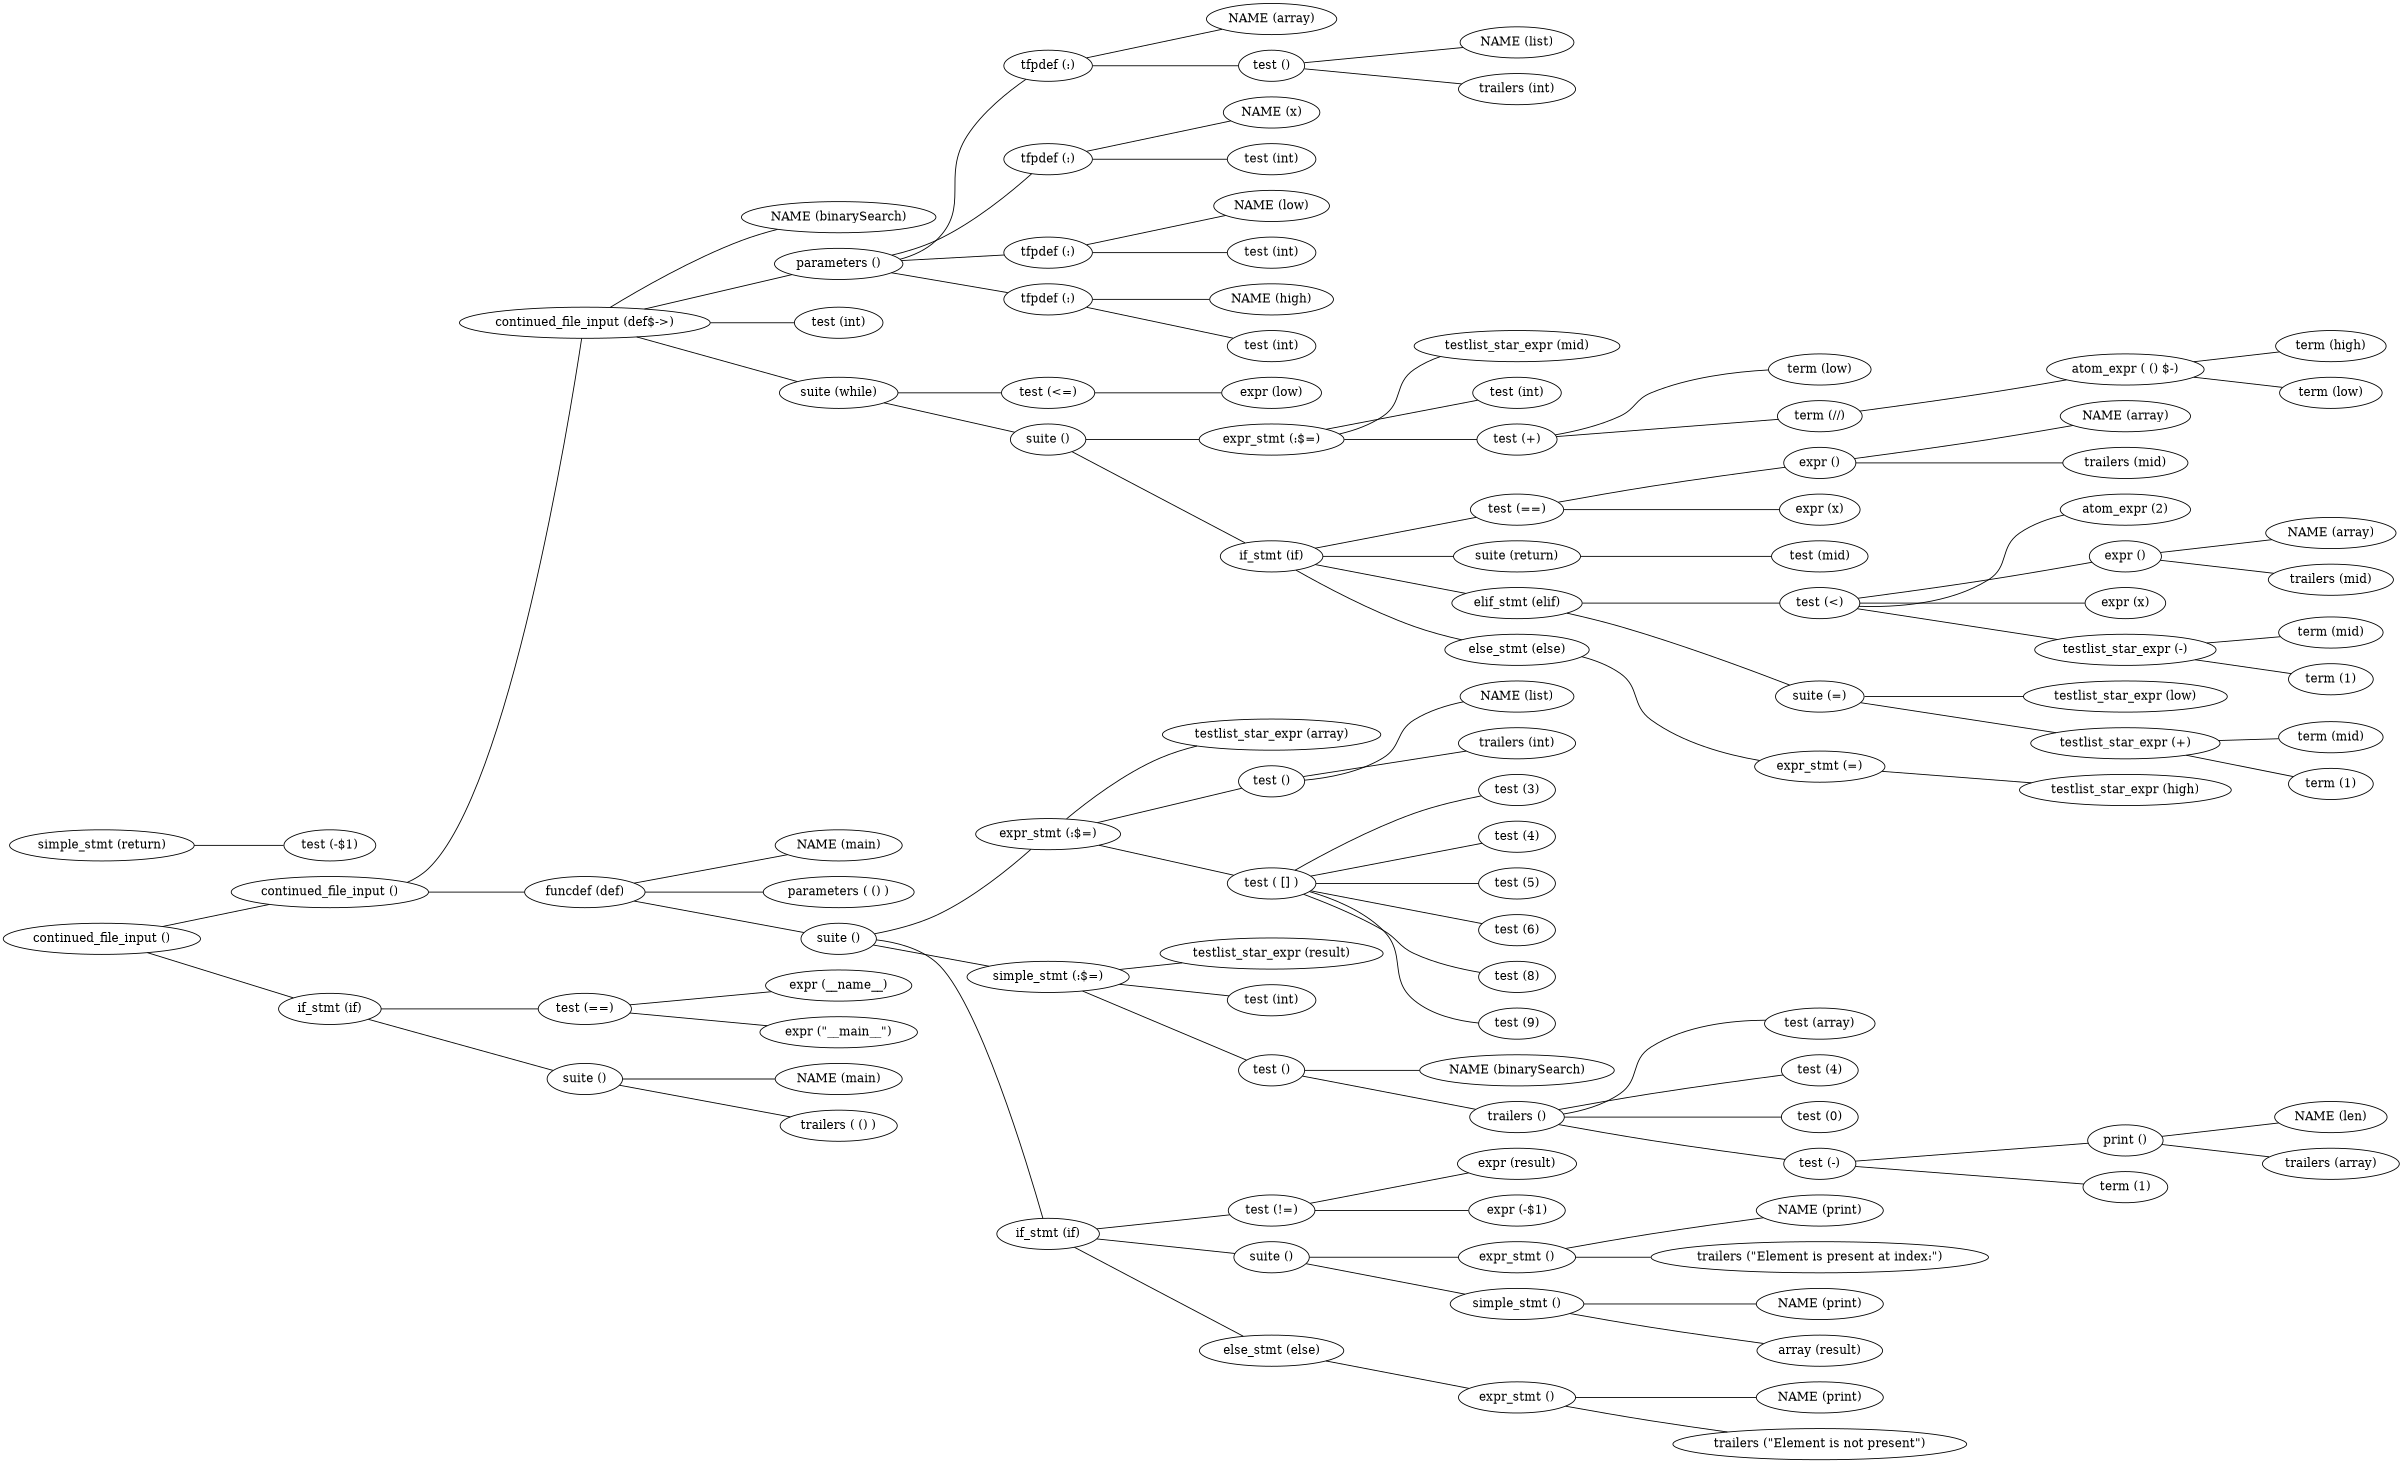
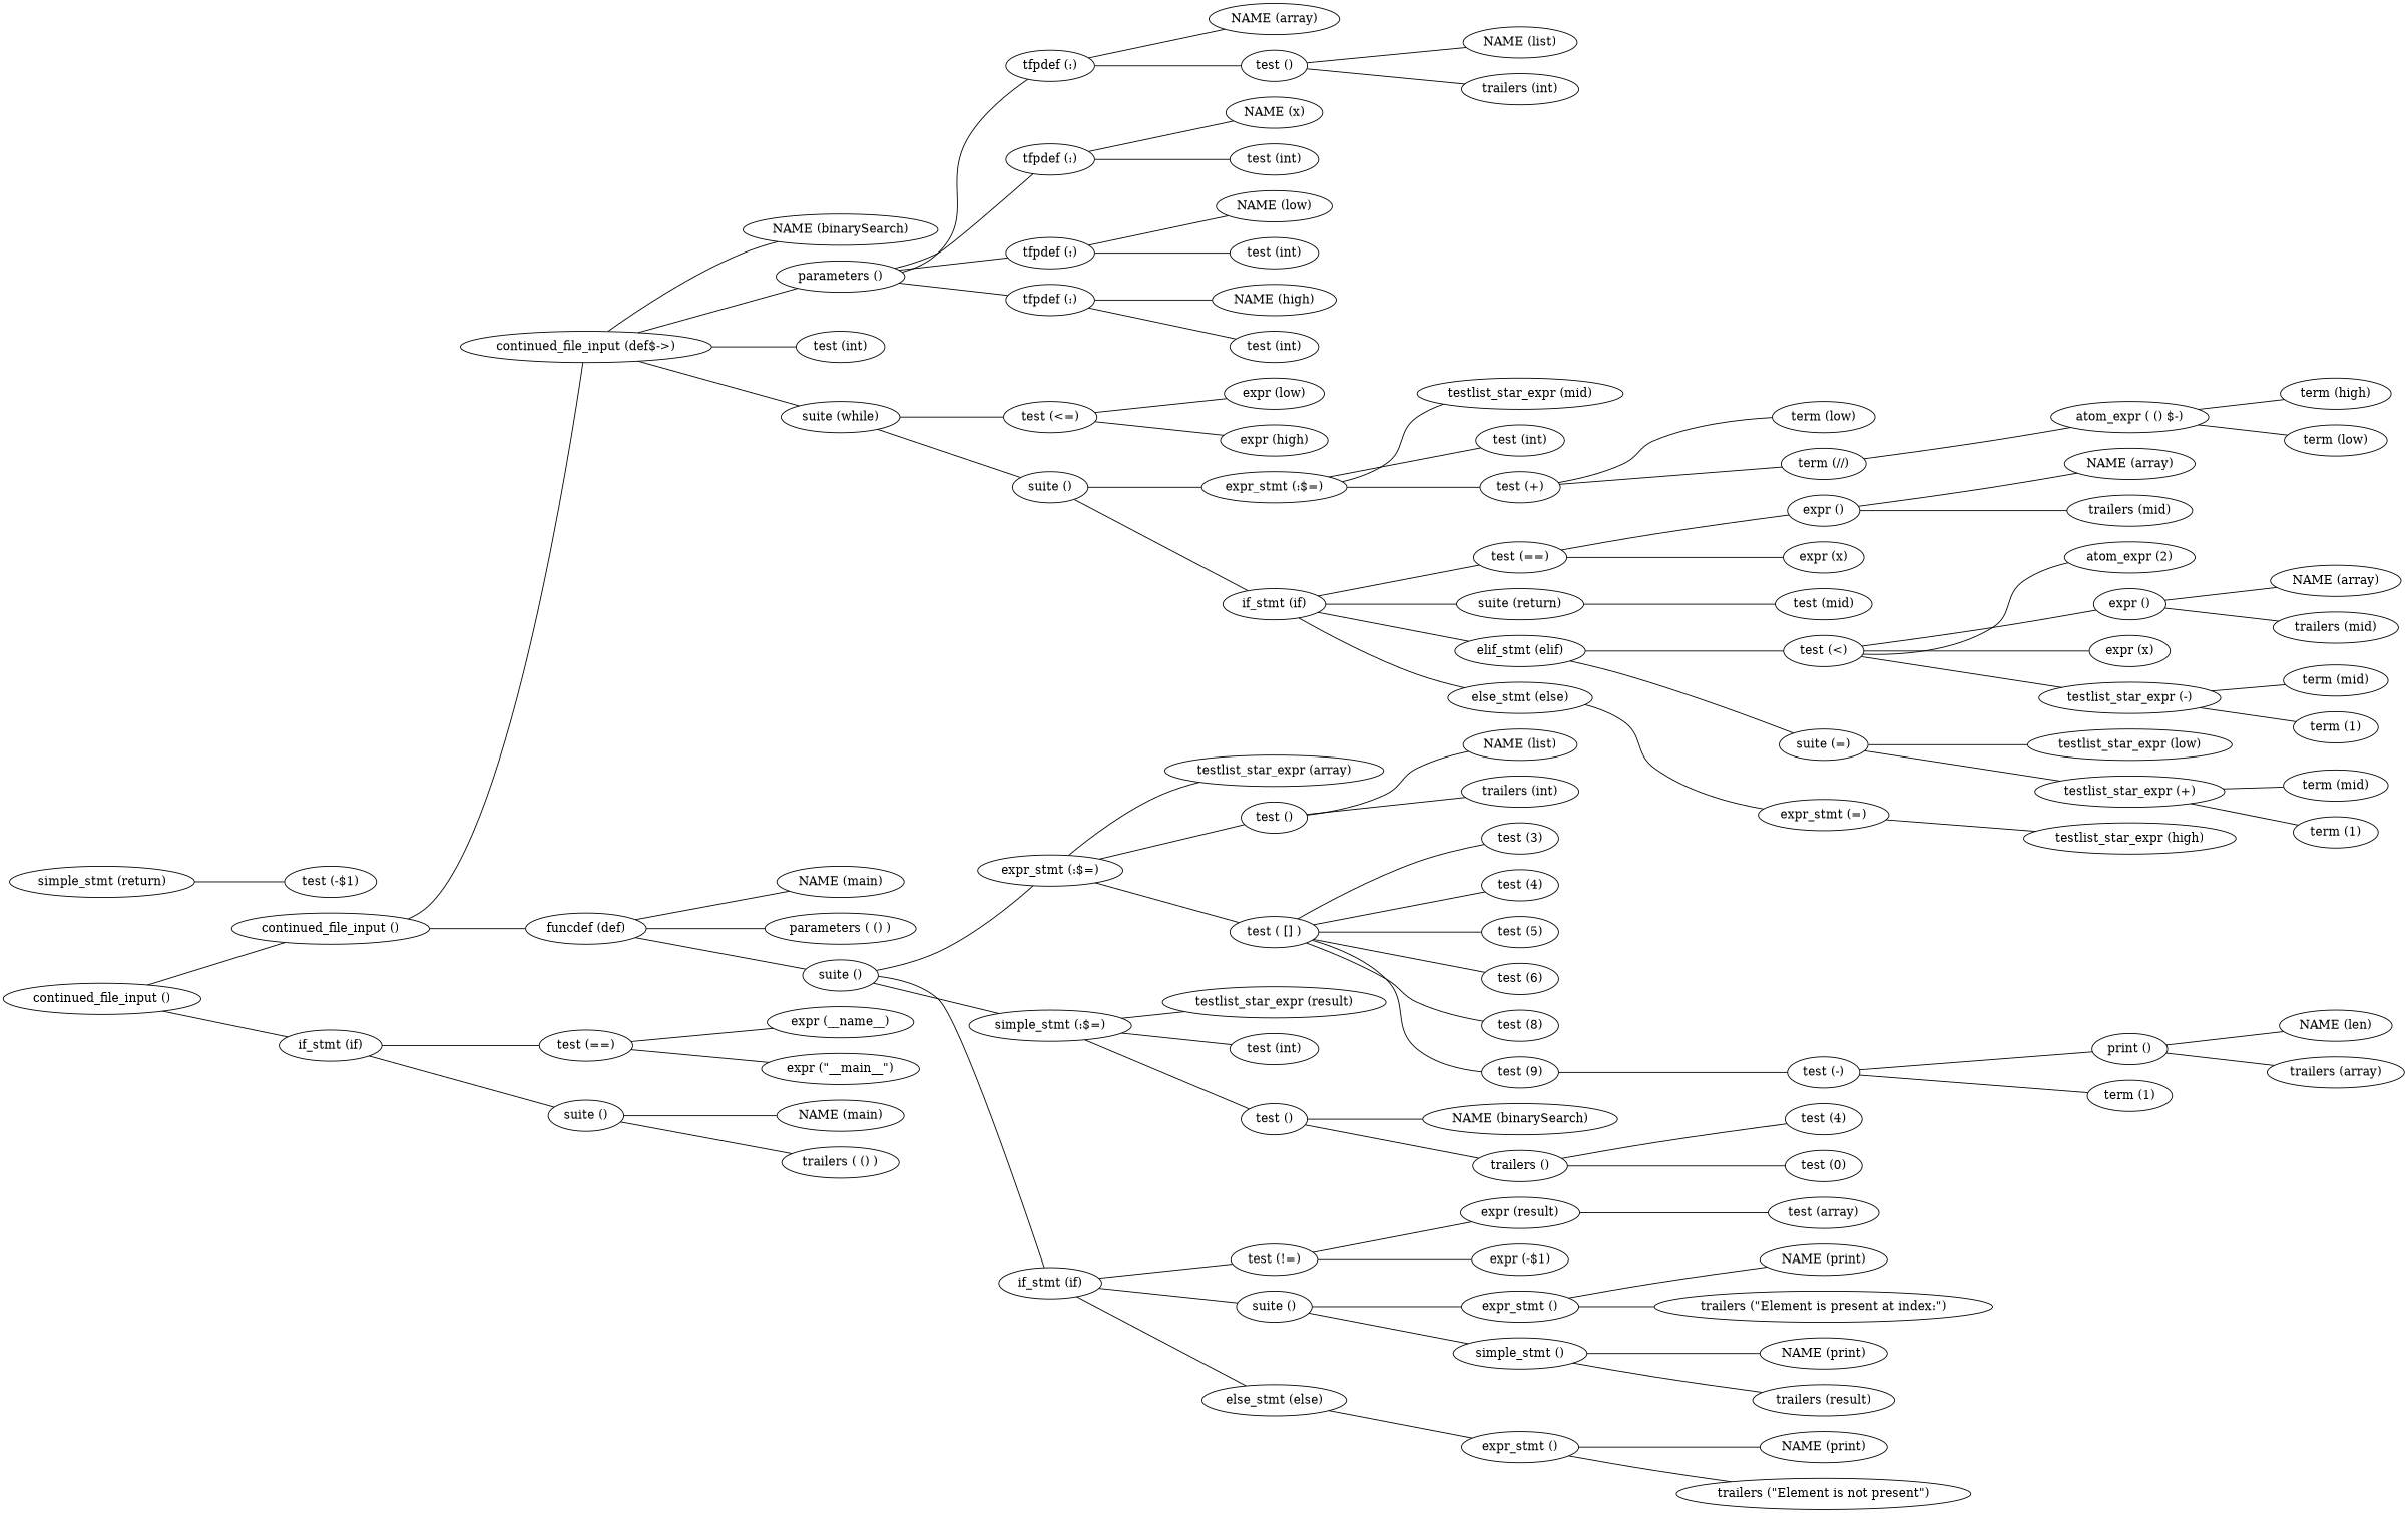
  graph {
    rankdir=LR
    n1 [label="continued_file_input ()"]
    n2 [label="continued_file_input ()"]
    n3 [label="if_stmt (if)"]
    n4 [label="continued_file_input (def$->)"]
    n5 [label="funcdef (def)"]
    n6 [label="test (==)"]
    n7 [label="suite ()"]
    n8 [label="NAME (binarySearch)"]
    n9 [label="parameters ()"]
    n10 [label="test (int)"]
    n11 [label="suite (while)"]
    n12 [label="NAME (main)"]
    n13 [label="parameters ( () )"]
    n14 [label="suite ()"]
    n15 [label="tfpdef (:)"]
    n16 [label="tfpdef (:)"]
    n17 [label="tfpdef (:)"]
    n18 [label="tfpdef (:)"]
    n19 [label="test (<=)"]
    n20 [label="suite ()"]
    n21 [label="NAME (array)"]
    n22 [label="test ()"]
    n23 [label="NAME (x)"]
    n24 [label="test (int)"]
    n25 [label="NAME (low)"]
    n26 [label="test (int)"]
    n27 [label="NAME (high)"]
    n28 [label="test (int)"]
    n29 [label="NAME (list)"]
    n30 [label="trailers (int)"]
    n31 [label="expr (low)"]
+   n32 [label="expr (high)"]
    n33 [label="expr_stmt (:$=)"]
    n34 [label="if_stmt (if)"]
    n35 [label="simple_stmt (return)"]
    n36 [label="test (-$1)"]
    n37 [label="testlist_star_expr (mid)"]
    n38 [label="test (int)"]
    n39 [label="test (+)"]
    n40 [label="test (==)"]
    n41 [label="suite (return)"]
    n42 [label="elif_stmt (elif)"]
    n43 [label="else_stmt (else)"]
    n44 [label="term (low)"]
    n45 [label="term (//)"]
    n46 [label="atom_expr ( () $-)"]
    n47 [label="term (high)"]
    n48 [label="term (low)"]
    n49 [label="atom_expr (2)"]
    n50 [label="expr ()"]
    n51 [label="expr (x)"]
    n52 [label="test (mid)"]
    n53 [label="test (<)"]
    n54 [label="suite (=)"]
    n55 [label="expr_stmt (=)"]
    n56 [label="NAME (array)"]
    n57 [label="trailers (mid)"]
    n58 [label="expr ()"]
    n59 [label="expr (x)"]
    n60 [label="testlist_star_expr (-)"]
    n61 [label="testlist_star_expr (low)"]
    n62 [label="testlist_star_expr (+)"]
    n63 [label="NAME (array)"]
    n64 [label="trailers (mid)"]
    n65 [label="term (mid)"]
    n66 [label="term (1)"]
    n67 [label="testlist_star_expr (high)"]
    n68 [label="term (mid)"]
    n69 [label="term (1)"]
    n70 [label="expr_stmt (:$=)"]
    n71 [label="simple_stmt (:$=)"]
    n72 [label="if_stmt (if)"]
    n73 [label="testlist_star_expr (array)"]
    n74 [label="test ()"]
    n75 [label="test ( [] )"]
    n76 [label="testlist_star_expr (result)"]
    n77 [label="test (int)"]
    n78 [label="test ()"]
    n79 [label="test (!=)"]
    n80 [label="suite ()"]
    n81 [label="else_stmt (else)"]
    n82 [label="NAME (list)"]
    n83 [label="trailers (int)"]
    n84 [label="test (3)"]
    n85 [label="test (4)"]
    n86 [label="test (5)"]
    n87 [label="test (6)"]
    n88 [label="test (8)"]
    n89 [label="test (9)"]
    n90 [label="NAME (binarySearch)"]
    n91 [label="trailers ()"]
    n92 [label="test (array)"]
    n93 [label="test (4)"]
    n94 [label="test (0)"]
    n95 [label="test (-)"]
    n96 [label="print ()"]
    n97 [label="term (1)"]
    n98 [label="NAME (len)"]
    n99 [label="trailers (array)"]
    n100 [label="expr (result)"]
    n101 [label="expr (-$1)"]
    n102 [label="expr_stmt ()"]
    n103 [label="simple_stmt ()"]
    n104 [label="expr_stmt ()"]
    n105 [label="NAME (print)"]
    n106 [label="trailers (&quot;Element is present at index:&quot;)"]
    n107 [label="NAME (print)"]
-   n108 [label="array (result)"]
+   n108 [label="trailers (result)"]
    n109 [label="NAME (print)"]
    n110 [label="trailers (&quot;Element is not present&quot;)"]
    n111 [label="expr (__name__)"]
    n112 [label="expr (&quot;__main__&quot;)"]
    n113 [label="NAME (main)"]
    n114 [label="trailers ( () )"]
    n1 -- n2
    n1 -- n3
    n2 -- n4
    n2 -- n5
    n3 -- n6
    n3 -- n7
    n4 -- n8
    n4 -- n9
    n4 -- n10
    n4 -- n11
    n5 -- n12
    n5 -- n13
    n5 -- n14
    n6 -- n111
    n6 -- n112
    n7 -- n113
    n7 -- n114
    n9 -- n15
    n9 -- n16
    n9 -- n17
    n9 -- n18
    n11 -- n19
    n11 -- n20
    n14 -- n70
    n14 -- n71
    n14 -- n72
    n15 -- n21
    n15 -- n22
    n16 -- n23
    n16 -- n24
    n17 -- n25
    n17 -- n26
    n18 -- n27
    n18 -- n28
    n19 -- n31
+   n19 -- n32
    n20 -- n33
    n20 -- n34
    n22 -- n29
    n22 -- n30
    n33 -- n37
    n33 -- n38
    n33 -- n39
    n34 -- n40
    n34 -- n41
    n34 -- n42
    n34 -- n43
    n35 -- n36
    n39 -- n44
    n39 -- n45
    n40 -- n50
    n40 -- n51
    n41 -- n52
    n42 -- n53
    n42 -- n54
    n43 -- n55
    n45 -- n46
    n46 -- n47
    n46 -- n48
    n50 -- n56
    n50 -- n57
    n53 -- n49
    n53 -- n58
    n53 -- n59
    n53 -- n60
    n54 -- n61
    n54 -- n62
    n55 -- n67
    n58 -- n63
    n58 -- n64
    n60 -- n68
    n60 -- n69
    n62 -- n65
    n62 -- n66
    n70 -- n73
    n70 -- n74
    n70 -- n75
    n71 -- n76
    n71 -- n77
    n71 -- n78
    n72 -- n79
    n72 -- n80
    n72 -- n81
    n74 -- n82
    n74 -- n83
    n75 -- n84
    n75 -- n85
    n75 -- n86
    n75 -- n87
    n75 -- n88
    n75 -- n89
    n78 -- n90
    n78 -- n91
    n79 -- n100
    n79 -- n101
    n80 -- n102
    n80 -- n103
    n81 -- n104
-   n91 -- n92
+   n100 -- n92
    n91 -- n93
    n91 -- n94
-   n91 -- n95
+   n89 -- n95
    n95 -- n96
    n95 -- n97
    n96 -- n98
    n96 -- n99
    n102 -- n105
    n102 -- n106
    n103 -- n107
    n103 -- n108
    n104 -- n109
    n104 -- n110
  }
